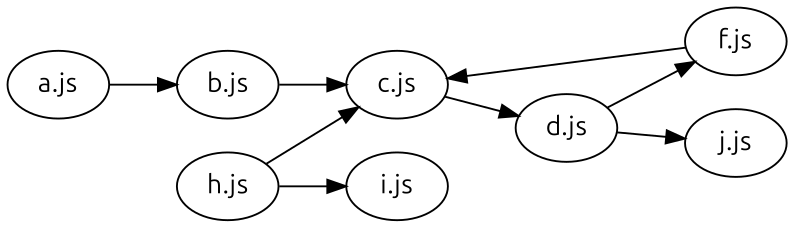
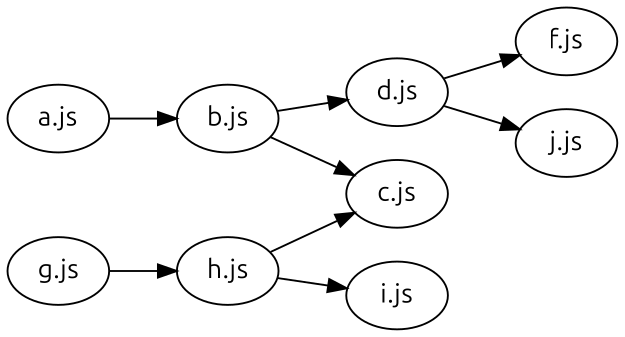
  digraph {
    rankdir=LR
    node [fontname=Ubuntu]
    "a.js"
    "b.js"
    "c.js"
    "d.js"
    "f.js"
    "j.js"
+   "g.js"
    "h.js"
    "i.js"
    "a.js" -> "b.js"
    "b.js" -> "c.js"
-   "c.js" -> "d.js"
+   "b.js" -> "d.js"
    "d.js" -> "f.js"
    "d.js" -> "j.js"
-   "f.js" -> "c.js"
+   "g.js" -> "h.js"
    "h.js" -> "c.js"
    "h.js" -> "i.js"
  }
